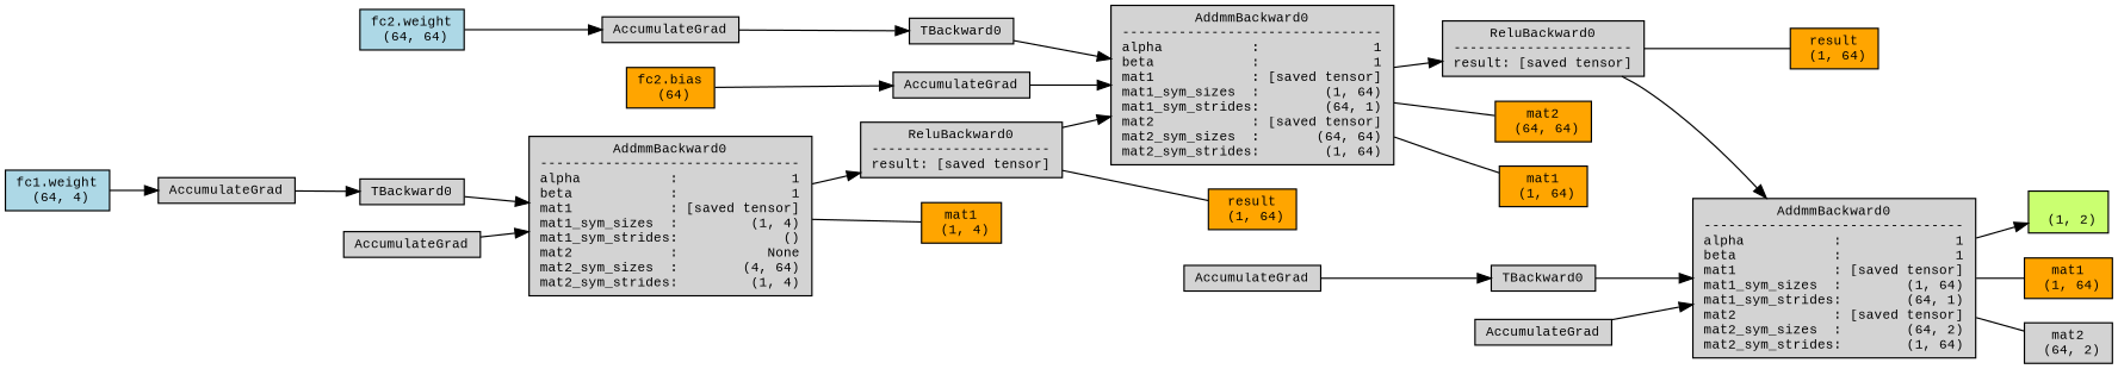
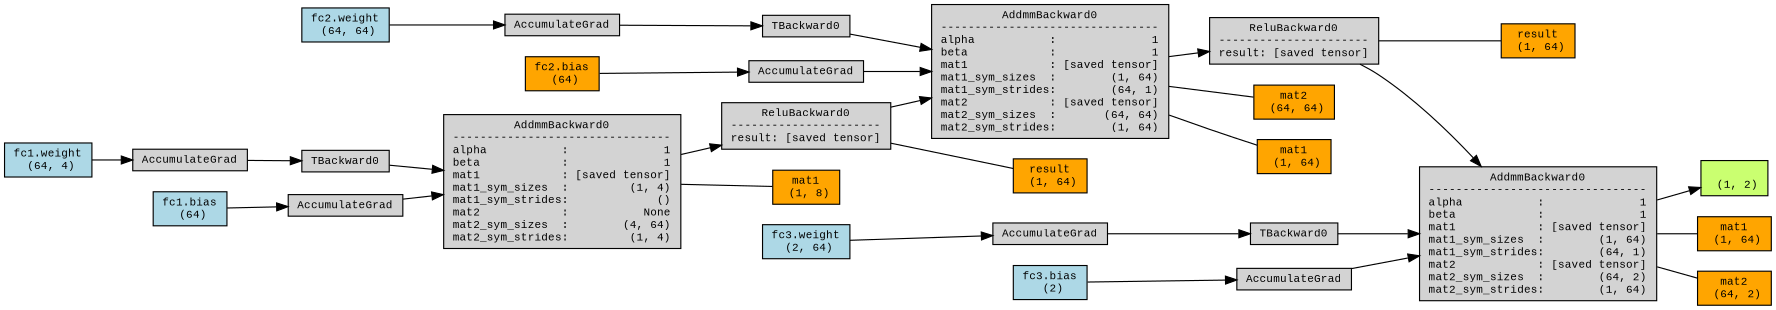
  digraph {
    fontname="Liberation Mono"
    rankdir=LR
    node [align=left fontname="Liberation Mono" fontsize=10 ranksep=0.1 shape=box style=filled]
    edge [fontname="Liberation Mono"]
    n1 [fillcolor=darkolivegreen1 height=0.2 label="\n (1, 2)"]
    n2 [height=0.2 label="AddmmBackward0\n--------------------------------\nalpha           :              1\nbeta            :              1\nmat1            : [saved tensor]\nmat1_sym_sizes  :        (1, 64)\nmat1_sym_strides:        (64, 1)\nmat2            : [saved tensor]\nmat2_sym_sizes  :        (64, 2)\nmat2_sym_strides:        (1, 64)"]
    n3 [fillcolor=orange height=0.2 label="mat1\n (1, 64)"]
-   n4 [fillcolor=lightgrey height=0.2 label="mat2\n (64, 2)"]
+   n4 [fillcolor=orange height=0.2 label="mat2\n (64, 2)"]
    n5 [height=0.2 label=AccumulateGrad]
+   n6 [fillcolor=lightblue height=0.2 label="fc3.bias\n (2)"]
    n7 [height=0.2 label="ReluBackward0\n----------------------\nresult: [saved tensor]"]
    n8 [fillcolor=orange height=0.2 label="result\n (1, 64)"]
    n9 [height=0.2 label="AddmmBackward0\n--------------------------------\nalpha           :              1\nbeta            :              1\nmat1            : [saved tensor]\nmat1_sym_sizes  :        (1, 64)\nmat1_sym_strides:        (64, 1)\nmat2            : [saved tensor]\nmat2_sym_sizes  :       (64, 64)\nmat2_sym_strides:        (1, 64)"]
    n10 [fillcolor=orange height=0.2 label="mat1\n (1, 64)"]
    n11 [fillcolor=orange height=0.2 label="mat2\n (64, 64)"]
    n12 [height=0.2 label=AccumulateGrad]
    n13 [fillcolor=orange height=0.2 label="fc2.bias\n (64)"]
    n14 [height=0.2 label="ReluBackward0\n----------------------\nresult: [saved tensor]"]
    n15 [fillcolor=orange height=0.2 label="result\n (1, 64)"]
    n16 [height=0.2 label="AddmmBackward0\n--------------------------------\nalpha           :              1\nbeta            :              1\nmat1            : [saved tensor]\nmat1_sym_sizes  :         (1, 4)\nmat1_sym_strides:             ()\nmat2            :           None\nmat2_sym_sizes  :        (4, 64)\nmat2_sym_strides:         (1, 4)"]
-   n17 [fillcolor=orange height=0.2 label="mat1\n (1, 4)"]
+   n17 [fillcolor=orange height=0.2 label="mat1\n (1, 8)"]
    n18 [height=0.2 label=AccumulateGrad]
+   n19 [fillcolor=lightblue height=0.2 label="fc1.bias\n (64)"]
    n20 [height=0.2 label=TBackward0]
    n21 [height=0.2 label=AccumulateGrad]
    n22 [fillcolor=lightblue height=0.2 label="fc1.weight\n (64, 4)"]
    n23 [height=0.2 label=TBackward0]
    n24 [height=0.2 label=AccumulateGrad]
    n25 [fillcolor=lightblue height=0.2 label="fc2.weight\n (64, 64)"]
    n26 [height=0.2 label=TBackward0]
    n27 [height=0.2 label=AccumulateGrad]
+   n28 [fillcolor=lightblue height=0.2 label="fc3.weight\n (2, 64)"]
    n2 -> n1
    n2 -> n3 [dir=none]
    n2 -> n4 [dir=none]
    n5 -> n2
+   n6 -> n5
    n7 -> n2
    n7 -> n8 [dir=none]
    n9 -> n7
    n9 -> n10 [dir=none]
    n9 -> n11 [dir=none]
    n12 -> n9
    n13 -> n12
    n14 -> n9
    n14 -> n15 [dir=none]
    n16 -> n14
    n16 -> n17 [dir=none]
    n18 -> n16
+   n19 -> n18
    n20 -> n16
    n21 -> n20
    n22 -> n21
    n23 -> n9
    n24 -> n23
    n25 -> n24
    n26 -> n2
    n27 -> n26
+   n28 -> n27
  }
